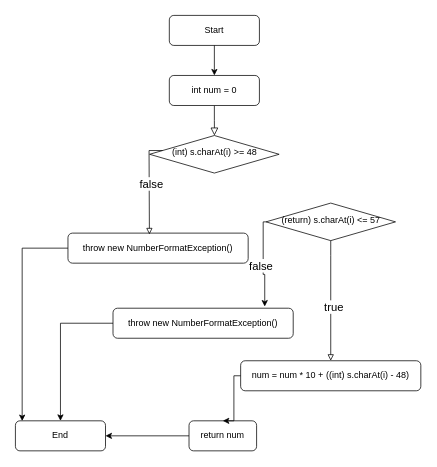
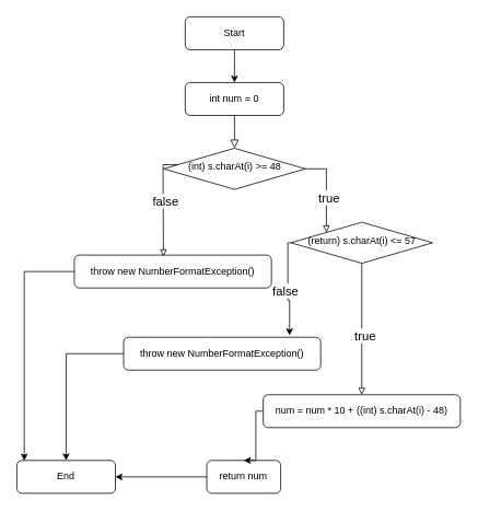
  <mxCell id="0" />
  <mxCell id="1" parent="0" />
  <mxCell id="2" value="" style="rounded=0;html=1;jettySize=auto;orthogonalLoop=1;fontSize=11;endArrow=block;endFill=0;endSize=8;strokeWidth=1;shadow=0;labelBackgroundColor=none;edgeStyle=orthogonalEdgeStyle;" edge="1" parent="1" source="3" target="4"><mxGeometry relative="1" as="geometry" /></mxCell>
  <mxCell id="3" value="int num = 0" style="rounded=1;whiteSpace=wrap;html=1;fontSize=12;glass=0;strokeWidth=1;shadow=0;" vertex="1" parent="1"><mxGeometry x="225" y="100" width="120" height="40" as="geometry" /></mxCell>
  <mxCell id="4" value="(int) s.charAt(i) &amp;gt;= 48" style="rhombus;whiteSpace=wrap;html=1;shadow=0;fontFamily=Helvetica;fontSize=12;align=center;strokeWidth=1;spacing=6;spacingTop=-4;" vertex="1" parent="1"><mxGeometry x="198.75" y="180" width="172.5" height="50" as="geometry" /></mxCell>
  <mxCell id="5" value="(return) s.charAt(i) &amp;lt;= 57" style="rhombus;whiteSpace=wrap;html=1;shadow=0;fontFamily=Helvetica;fontSize=12;align=center;strokeWidth=1;spacing=6;spacingTop=-4;" vertex="1" parent="1"><mxGeometry x="353.75" y="270" width="172.5" height="50" as="geometry" /></mxCell>
  <mxCell id="6" value="throw new NumberFormatException()" style="rounded=1;whiteSpace=wrap;html=1;fontSize=12;glass=0;strokeWidth=1;shadow=0;" vertex="1" parent="1"><mxGeometry x="90" y="310" width="240" height="40" as="geometry" /></mxCell>
  <mxCell id="7" value="throw new NumberFormatException()" style="rounded=1;whiteSpace=wrap;html=1;fontSize=12;glass=0;strokeWidth=1;shadow=0;" vertex="1" parent="1"><mxGeometry x="150" y="410" width="240" height="40" as="geometry" /></mxCell>
  <mxCell id="8" value="num = num * 10 + ((int) s.charAt(i) - 48)" style="rounded=1;whiteSpace=wrap;html=1;fontSize=12;glass=0;strokeWidth=1;shadow=0;" vertex="1" parent="1"><mxGeometry x="320" y="480" width="240" height="40" as="geometry" /></mxCell>
+ <mxCell id="9" style="edgeStyle=orthogonalEdgeStyle;rounded=0;orthogonalLoop=1;jettySize=auto;html=1;entryX=0;entryY=0;entryDx=0;entryDy=0;endArrow=block;endFill=0;" edge="1" parent="1" source="4" target="5"><mxGeometry relative="1" as="geometry"><Array as="points"><mxPoint x="397" y="205" /></Array></mxGeometry></mxCell>
+ <mxCell id="10" value="true" style="edgeLabel;html=1;align=center;verticalAlign=middle;resizable=0;points=[];fontSize=15;" vertex="1" connectable="0" parent="9"><mxGeometry x="0.159" y="3" relative="1" as="geometry"><mxPoint as="offset" /></mxGeometry></mxCell>
  <mxCell id="11" style="edgeStyle=orthogonalEdgeStyle;rounded=0;orthogonalLoop=1;jettySize=auto;html=1;endArrow=block;endFill=0;fontSize=14;entryX=0.452;entryY=0.043;entryDx=0;entryDy=0;entryPerimeter=0;" edge="1" parent="1" source="4" target="6"><mxGeometry relative="1" as="geometry"><mxPoint x="27" y="350" as="targetPoint" /><Array as="points"><mxPoint x="198" y="200" /><mxPoint x="198" y="200" /></Array></mxGeometry></mxCell>
  <mxCell id="12" value="false" style="edgeLabel;html=1;align=center;verticalAlign=middle;resizable=0;points=[];fontSize=15;" vertex="1" connectable="0" parent="11"><mxGeometry x="-0.048" y="2" relative="1" as="geometry"><mxPoint as="offset" /></mxGeometry></mxCell>
  <mxCell id="13" style="edgeStyle=orthogonalEdgeStyle;rounded=0;orthogonalLoop=1;jettySize=auto;html=1;entryX=0.5;entryY=0;entryDx=0;entryDy=0;endArrow=block;endFill=0;fontSize=14;exitX=0.5;exitY=1;exitDx=0;exitDy=0;" edge="1" parent="1" source="5" target="8"><mxGeometry relative="1" as="geometry"><mxPoint x="440" y="330" as="sourcePoint" /><Array as="points"><mxPoint x="440" y="340" /><mxPoint x="440" y="340" /></Array></mxGeometry></mxCell>
  <mxCell id="14" value="true" style="edgeLabel;html=1;align=center;verticalAlign=middle;resizable=0;points=[];fontSize=15;" vertex="1" connectable="0" parent="13"><mxGeometry x="0.09" y="3" relative="1" as="geometry"><mxPoint as="offset" /></mxGeometry></mxCell>
  <mxCell id="15" value="Start" style="rounded=1;whiteSpace=wrap;html=1;fontSize=12;glass=0;strokeWidth=1;shadow=0;" vertex="1" parent="1"><mxGeometry x="225" y="20" width="120" height="40" as="geometry" /></mxCell>
  <mxCell id="16" value="return num" style="rounded=1;whiteSpace=wrap;html=1;fontSize=12;glass=0;strokeWidth=1;shadow=0;" vertex="1" parent="1"><mxGeometry x="251.25" y="560" width="90" height="40" as="geometry" /></mxCell>
  <mxCell id="17" style="edgeStyle=orthogonalEdgeStyle;rounded=0;orthogonalLoop=1;jettySize=auto;html=1;entryX=0.5;entryY=0;entryDx=0;entryDy=0;" edge="1" parent="1" source="15" target="3"><mxGeometry relative="1" as="geometry"><mxPoint x="310" y="515" as="sourcePoint" /><mxPoint x="310" y="565" as="targetPoint" /></mxGeometry></mxCell>
  <mxCell id="18" style="edgeStyle=orthogonalEdgeStyle;rounded=0;orthogonalLoop=1;jettySize=auto;html=1;entryX=0.5;entryY=0;entryDx=0;entryDy=0;exitX=0;exitY=0.5;exitDx=0;exitDy=0;" edge="1" parent="1" source="8" target="16"><mxGeometry relative="1" as="geometry"><mxPoint x="295" y="-180" as="sourcePoint" /><mxPoint x="295" y="-140" as="targetPoint" /><Array as="points"><mxPoint x="311" y="500" /></Array></mxGeometry></mxCell>
  <mxCell id="19" style="edgeStyle=orthogonalEdgeStyle;rounded=0;orthogonalLoop=1;jettySize=auto;html=1;entryX=1;entryY=0.5;entryDx=0;entryDy=0;exitX=0;exitY=0.5;exitDx=0;exitDy=0;" edge="1" parent="1" source="16" target="22"><mxGeometry relative="1" as="geometry"><mxPoint x="400" y="520" as="sourcePoint" /><mxPoint x="321" y="570" as="targetPoint" /></mxGeometry></mxCell>
  <mxCell id="20" style="edgeStyle=orthogonalEdgeStyle;rounded=0;orthogonalLoop=1;jettySize=auto;html=1;exitX=0;exitY=0.5;exitDx=0;exitDy=0;entryX=0.075;entryY=0.007;entryDx=0;entryDy=0;entryPerimeter=0;" edge="1" parent="1" source="6" target="22"><mxGeometry relative="1" as="geometry"><mxPoint x="160" y="440" as="sourcePoint" /><mxPoint x="20" y="620" as="targetPoint" /><Array as="points"><mxPoint x="29" y="330" /></Array></mxGeometry></mxCell>
  <mxCell id="21" value="" style="edgeStyle=orthogonalEdgeStyle;rounded=0;orthogonalLoop=1;jettySize=auto;html=1;" edge="1" parent="1" source="7" target="22"><mxGeometry relative="1" as="geometry"><mxPoint x="150" y="430" as="sourcePoint" /><mxPoint x="80" y="620" as="targetPoint" /><Array as="points" /></mxGeometry></mxCell>
  <mxCell id="22" value="End" style="rounded=1;whiteSpace=wrap;html=1;fontSize=12;glass=0;strokeWidth=1;shadow=0;" vertex="1" parent="1"><mxGeometry x="20" y="560" width="120" height="40" as="geometry" /></mxCell>
  <mxCell id="23" style="edgeStyle=orthogonalEdgeStyle;rounded=0;orthogonalLoop=1;jettySize=auto;html=1;entryX=0.842;entryY=-0.057;entryDx=0;entryDy=0;entryPerimeter=0;" edge="1" parent="1" source="5" target="7"><mxGeometry relative="1" as="geometry"><Array as="points"><mxPoint x="350" y="295" /><mxPoint x="350" y="365" /><mxPoint x="352" y="365" /></Array></mxGeometry></mxCell>
  <mxCell id="24" value="false" style="edgeLabel;html=1;align=center;verticalAlign=middle;resizable=0;points=[];fontSize=15;" vertex="1" connectable="0" parent="23"><mxGeometry x="0.029" y="-4" relative="1" as="geometry"><mxPoint as="offset" /></mxGeometry></mxCell>
